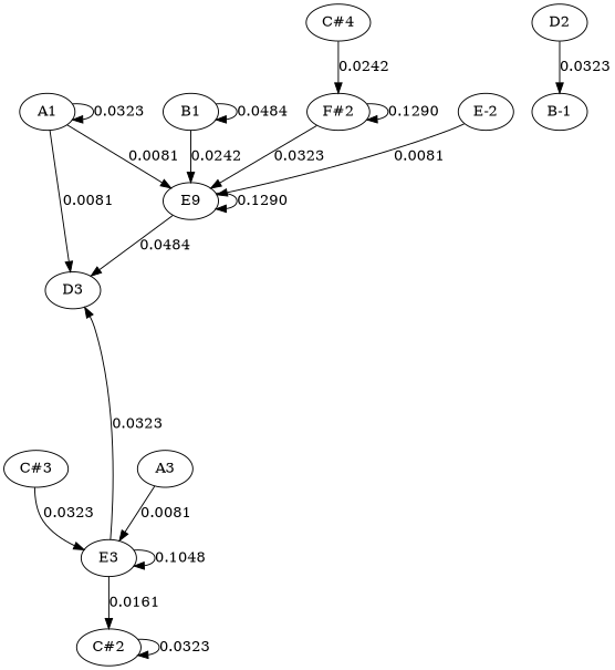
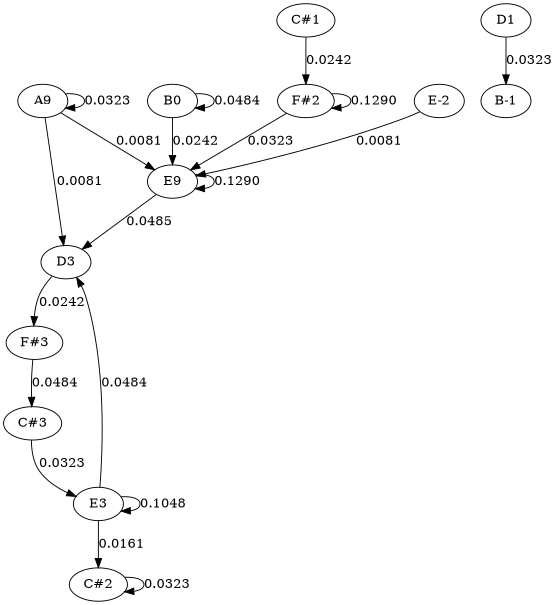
  strict graph {
    edge [arrowtype=normal dir=forward]
-   A1 [height=0.5 width=0.75]
+   A1 [height=0.5 width=0.75 label=A9]
    D3 [height=0.5 width=0.75]
    n3 [height=0.5 label=E9 width=0.75]
    "C#2" [height=0.5 width=0.75187]
+   "F#3" [height=0.5 width=0.75]
    "C#3" [height=0.5 width=0.75187]
    E3 [height=0.5 width=0.75]
-   A3 [height=0.5 width=0.75]
-   B1 [height=0.5 width=0.75]
+   B1 [height=0.5 width=0.75 label=B0]
    "F#2" [height=0.5 width=0.75]
-   "C#4" [height=0.5 width=0.75187]
-   D2 [height=0.5 width=0.75]
+   "C#4" [height=0.5 width=0.75187 label="C#1"]
+   D2 [height=0.5 width=0.75 label=D1]
    "B-1" [height=0.5 width=0.75]
    n14 [height=0.5 label="E-2" width=0.75]
    A1 -- A1 [label=0.0323]
    A1 -- D3 [label=0.0081]
    A1 -- n3 [label=0.0081]
-   n3 -- D3 [label=0.0484]
+   D3 -- "F#3" [label=0.0242]
+   n3 -- D3 [label=0.0485]
    n3 -- n3 [label=0.1290]
    "C#2" -- "C#2" [label=0.0323]
+   "F#3" -- "C#3" [label=0.0484]
    "C#3" -- E3 [label=0.0323]
-   E3 -- D3 [label=0.0323]
+   E3 -- D3 [label=0.0484]
    E3 -- "C#2" [label=0.0161]
    E3 -- E3 [label=0.1048]
-   A3 -- E3 [label=0.0081]
    B1 -- n3 [label=0.0242]
    B1 -- B1 [label=0.0484]
    "F#2" -- n3 [label=0.0323]
    "F#2" -- "F#2" [label=0.1290]
    "C#4" -- "F#2" [label=0.0242]
    D2 -- "B-1" [label=0.0323]
    n14 -- n3 [label=0.0081]
  }
